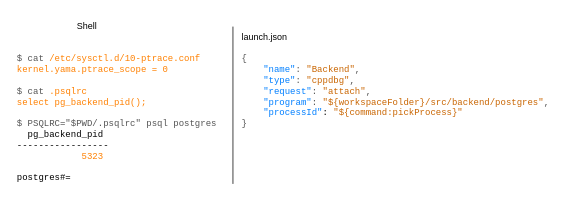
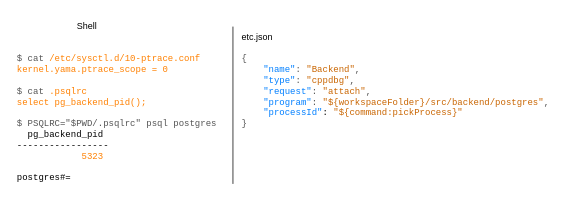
  <mxCell id="0" />
  <mxCell id="1" parent="0" />
  <mxCell id="2" value="&lt;font color=&quot;#545454&quot;&gt;$ cat&lt;/font&gt; &lt;font color=&quot;#ff8000&quot;&gt;/etc/sysctl.d/10-ptrace.conf&lt;/font&gt;&lt;div&gt;&lt;font color=&quot;#ff8000&quot;&gt;kernel.yama.ptrace_scope = 0&lt;br&gt;&lt;/font&gt;&lt;/div&gt;&lt;div&gt;&lt;br&gt;&lt;/div&gt;&lt;div&gt;&lt;font color=&quot;#545454&quot;&gt;$ cat&lt;/font&gt; &lt;font color=&quot;#ff8000&quot;&gt;.psqlrc&lt;/font&gt;&lt;/div&gt;&lt;div&gt;&lt;font color=&quot;#ff8000&quot;&gt;select pg_backend_pid();&lt;/font&gt;&lt;/div&gt;&lt;div&gt;&lt;br&gt;&lt;/div&gt;&lt;div&gt;&lt;font color=&quot;#545454&quot;&gt;$ PSQLRC=&quot;$PWD/.psqlrc&quot; psql postgres&lt;/font&gt;&lt;/div&gt;&lt;div&gt;&amp;nbsp; pg_backend_pid&lt;/div&gt;&lt;div&gt;-----------------&lt;/div&gt;&lt;div&gt;&amp;nbsp; &amp;nbsp; &amp;nbsp; &amp;nbsp; &amp;nbsp; &amp;nbsp; &lt;font color=&quot;#ff8000&quot;&gt;5323&lt;/font&gt;&amp;nbsp;&lt;/div&gt;&lt;div&gt;&lt;br&gt;&lt;/div&gt;&lt;div&gt;postgres#=&amp;nbsp;&lt;/div&gt;" style="text;html=1;align=left;verticalAlign=top;whiteSpace=wrap;rounded=0;fontFamily=Courier New;" vertex="1" parent="1"><mxGeometry x="20" y="65" width="280" height="200" as="geometry" /></mxCell>
  <mxCell id="3" value="&lt;font color=&quot;#545454&quot;&gt;{&lt;/font&gt;&lt;div&gt;&amp;nbsp; &amp;nbsp; &lt;font color=&quot;#007fff&quot;&gt;&quot;name&quot;&lt;/font&gt;&lt;font color=&quot;#545454&quot;&gt;:&lt;/font&gt; &lt;font color=&quot;#c96500&quot;&gt;&quot;Backend&quot;&lt;/font&gt;&lt;font color=&quot;#545454&quot;&gt;,&lt;/font&gt;&lt;/div&gt;&lt;div&gt;&amp;nbsp; &amp;nbsp; &lt;font color=&quot;#007fff&quot;&gt;&quot;type&quot;&lt;/font&gt;&lt;font color=&quot;#545454&quot;&gt;:&lt;/font&gt; &lt;font color=&quot;#c96500&quot;&gt;&quot;cppdbg&quot;&lt;/font&gt;&lt;font color=&quot;#545454&quot;&gt;,&lt;/font&gt;&lt;/div&gt;&lt;div&gt;&amp;nbsp; &amp;nbsp; &lt;font color=&quot;#007fff&quot;&gt;&quot;request&quot;&lt;/font&gt;&lt;font color=&quot;#545454&quot;&gt;:&lt;/font&gt; &lt;font color=&quot;#c96500&quot;&gt;&quot;attach&quot;&lt;/font&gt;&lt;font color=&quot;#545454&quot;&gt;,&lt;/font&gt;&lt;/div&gt;&lt;div&gt;&amp;nbsp; &amp;nbsp; &lt;font color=&quot;#007fff&quot;&gt;&quot;program&quot;&lt;/font&gt;&lt;font color=&quot;#545454&quot;&gt;:&lt;/font&gt; &lt;font color=&quot;#c96500&quot;&gt;&quot;${workspaceFolder}/src/backend/postgres&quot;&lt;/font&gt;&lt;font color=&quot;#545454&quot;&gt;,&lt;/font&gt;&lt;/div&gt;&lt;div&gt;&amp;nbsp; &amp;nbsp; &lt;font color=&quot;#007fff&quot;&gt;&quot;processId&quot;&lt;/font&gt;: &lt;font color=&quot;#c96500&quot;&gt;&quot;${command:pickProcess}&quot;&lt;/font&gt;&lt;br&gt;&lt;div&gt;&lt;div&gt;&lt;font color=&quot;#545454&quot;&gt;}&lt;/font&gt;&lt;/div&gt;&lt;/div&gt;&lt;/div&gt;" style="text;html=1;align=left;verticalAlign=top;whiteSpace=wrap;rounded=0;fontFamily=Courier New;" vertex="1" parent="1"><mxGeometry x="320" y="65" width="426" height="200" as="geometry" /></mxCell>
  <mxCell id="4" value="Shell" style="text;html=1;align=left;verticalAlign=middle;whiteSpace=wrap;rounded=0;" vertex="1" parent="1"><mxGeometry x="100" y="20" width="60" height="30" as="geometry" /></mxCell>
- <mxCell id="5" value="launch.json" style="text;html=1;align=left;verticalAlign=middle;whiteSpace=wrap;rounded=0;" vertex="1" parent="1"><mxGeometry x="320" y="35" width="70" height="30" as="geometry" /></mxCell>
+ <mxCell id="5" value="etc.json" style="text;html=1;align=left;verticalAlign=middle;whiteSpace=wrap;rounded=0;" vertex="1" parent="1"><mxGeometry x="320" y="35" width="70" height="30" as="geometry" /></mxCell>
  <mxCell id="6" value="" style="endArrow=none;html=1;rounded=0;" edge="1" parent="1"><mxGeometry width="50" height="50" relative="1" as="geometry"><mxPoint x="310" y="245" as="sourcePoint" /><mxPoint x="310" y="35" as="targetPoint" /></mxGeometry></mxCell>
